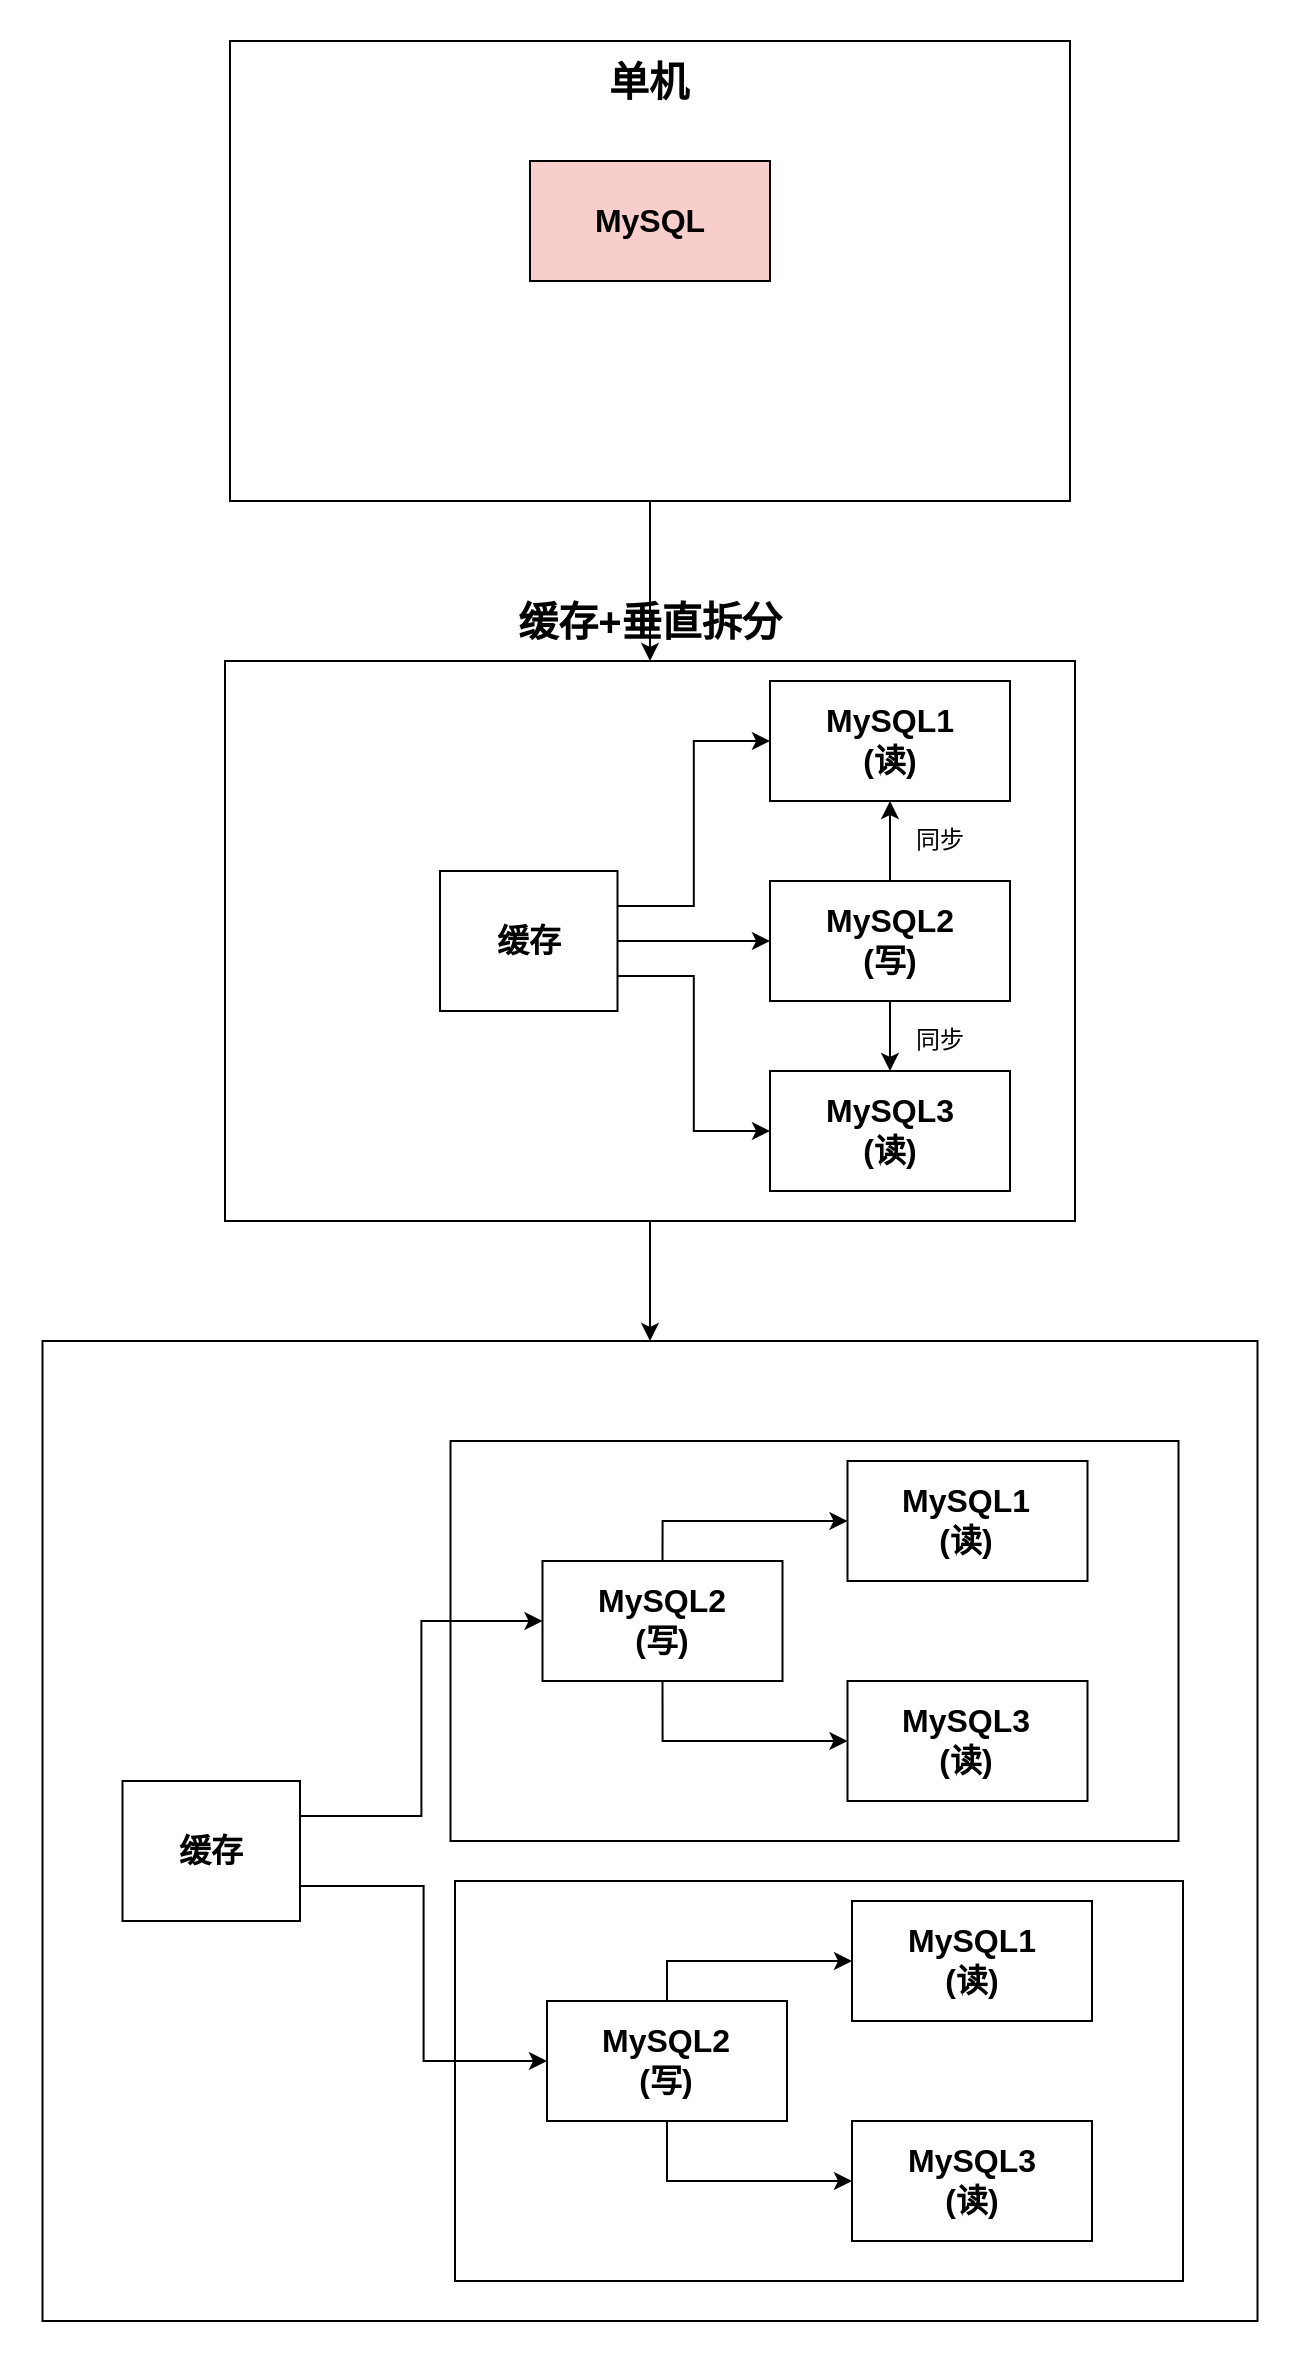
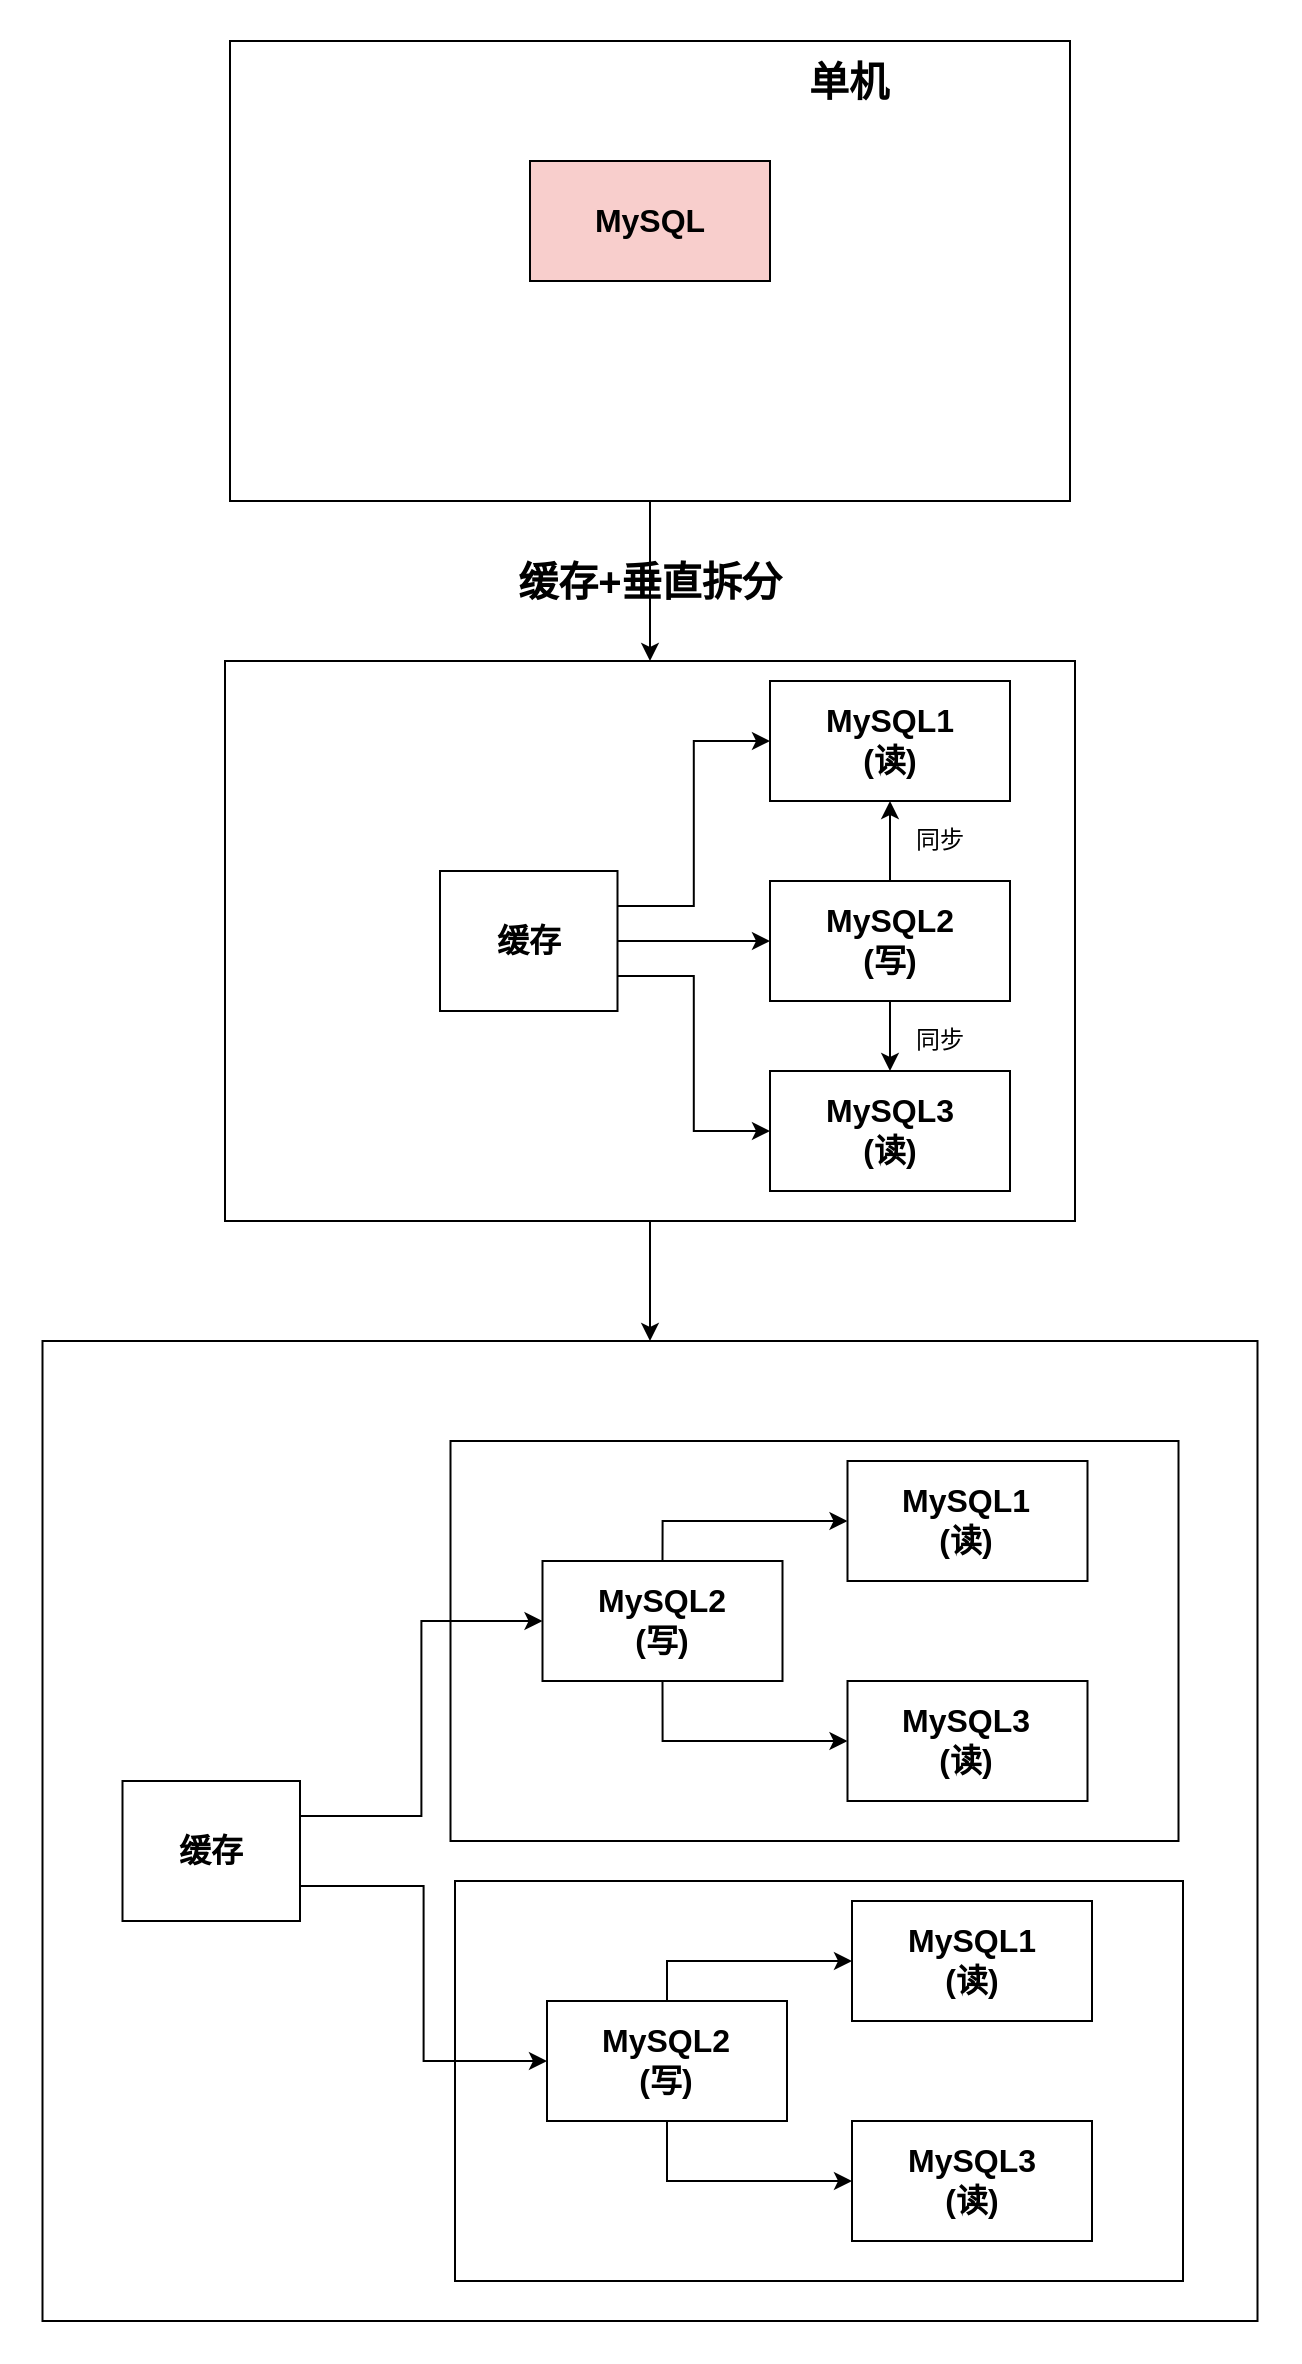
  <mxCell id="0" />
  <mxCell id="1" parent="0" />
  <mxCell id="2" style="edgeStyle=orthogonalEdgeStyle;rounded=0;orthogonalLoop=1;jettySize=auto;html=1;exitX=0.5;exitY=1;exitDx=0;exitDy=0;entryX=0.5;entryY=0;entryDx=0;entryDy=0;" edge="1" parent="1" source="3" target="20"><mxGeometry relative="1" as="geometry" /></mxCell>
  <mxCell id="3" value="" style="rounded=0;whiteSpace=wrap;html=1;" vertex="1" parent="1"><mxGeometry x="112" y="330" width="425" height="280" as="geometry" /></mxCell>
  <mxCell id="4" style="edgeStyle=orthogonalEdgeStyle;rounded=0;orthogonalLoop=1;jettySize=auto;html=1;exitX=0.5;exitY=1;exitDx=0;exitDy=0;" edge="1" parent="1" source="5" target="3"><mxGeometry relative="1" as="geometry" /></mxCell>
  <mxCell id="5" value="" style="rounded=0;whiteSpace=wrap;html=1;" vertex="1" parent="1"><mxGeometry x="114.5" y="20" width="420" height="230" as="geometry" /></mxCell>
  <mxCell id="6" value="&lt;b&gt;&lt;font style=&quot;font-size: 16px&quot;&gt;MySQL&lt;/font&gt;&lt;/b&gt;" style="rounded=0;whiteSpace=wrap;html=1;fillColor=#f8cecc;" vertex="1" parent="1"><mxGeometry x="264.5" y="80" width="120" height="60" as="geometry" /></mxCell>
- <mxCell id="7" value="&lt;b&gt;&lt;font style=&quot;font-size: 20px&quot;&gt;单机&lt;/font&gt;&lt;/b&gt;" style="text;html=1;strokeColor=none;fillColor=none;align=center;verticalAlign=middle;whiteSpace=wrap;rounded=0;" vertex="1" parent="1"><mxGeometry x="282" y="30" width="85" height="20" as="geometry" /></mxCell>
- <mxCell id="8" value="&lt;b&gt;&lt;font style=&quot;font-size: 20px&quot;&gt;缓存+垂直拆分&lt;/font&gt;&lt;/b&gt;" style="text;html=1;strokeColor=none;fillColor=none;align=center;verticalAlign=middle;whiteSpace=wrap;rounded=0;" vertex="1" parent="1"><mxGeometry x="240.75" y="300" width="167.5" height="20" as="geometry" /></mxCell>
+ <mxCell id="7" value="&lt;b&gt;&lt;font style=&quot;font-size: 20px&quot;&gt;单机&lt;/font&gt;&lt;/b&gt;" style="text;html=1;strokeColor=none;fillColor=none;align=center;verticalAlign=middle;whiteSpace=wrap;rounded=0;" vertex="1" parent="1"><mxGeometry x="382" y="30" width="85" height="20" as="geometry" /></mxCell>
+ <mxCell id="8" value="&lt;b&gt;&lt;font style=&quot;font-size: 20px&quot;&gt;缓存+垂直拆分&lt;/font&gt;&lt;/b&gt;" style="text;html=1;strokeColor=none;fillColor=none;align=center;verticalAlign=middle;whiteSpace=wrap;rounded=0;" vertex="1" parent="1"><mxGeometry x="240.75" y="280" width="167.5" height="20" as="geometry" /></mxCell>
  <mxCell id="9" value="" style="edgeStyle=orthogonalEdgeStyle;rounded=0;orthogonalLoop=1;jettySize=auto;html=1;" edge="1" parent="1" source="12" target="16"><mxGeometry relative="1" as="geometry" /></mxCell>
  <mxCell id="10" style="edgeStyle=orthogonalEdgeStyle;rounded=0;orthogonalLoop=1;jettySize=auto;html=1;exitX=1;exitY=0.25;exitDx=0;exitDy=0;entryX=0;entryY=0.5;entryDx=0;entryDy=0;" edge="1" parent="1" source="12" target="13"><mxGeometry relative="1" as="geometry" /></mxCell>
  <mxCell id="11" style="edgeStyle=orthogonalEdgeStyle;rounded=0;orthogonalLoop=1;jettySize=auto;html=1;exitX=1;exitY=0.75;exitDx=0;exitDy=0;entryX=0;entryY=0.5;entryDx=0;entryDy=0;" edge="1" parent="1" source="12" target="17"><mxGeometry relative="1" as="geometry" /></mxCell>
  <mxCell id="12" value="&lt;b&gt;&lt;font style=&quot;font-size: 16px&quot;&gt;缓存&lt;/font&gt;&lt;/b&gt;" style="rounded=0;whiteSpace=wrap;html=1;" vertex="1" parent="1"><mxGeometry x="219.5" y="435" width="88.75" height="70" as="geometry" /></mxCell>
  <mxCell id="13" value="&lt;b style=&quot;font-size: 16px&quot;&gt;MySQL1&lt;br&gt;(读)&lt;/b&gt;" style="rounded=0;whiteSpace=wrap;html=1;" vertex="1" parent="1"><mxGeometry x="384.5" y="340" width="120" height="60" as="geometry" /></mxCell>
  <mxCell id="14" style="edgeStyle=orthogonalEdgeStyle;rounded=0;orthogonalLoop=1;jettySize=auto;html=1;exitX=0.5;exitY=0;exitDx=0;exitDy=0;entryX=0.5;entryY=1;entryDx=0;entryDy=0;" edge="1" parent="1" source="16" target="13"><mxGeometry relative="1" as="geometry" /></mxCell>
  <mxCell id="15" style="edgeStyle=orthogonalEdgeStyle;rounded=0;orthogonalLoop=1;jettySize=auto;html=1;exitX=0.5;exitY=1;exitDx=0;exitDy=0;entryX=0.5;entryY=0;entryDx=0;entryDy=0;" edge="1" parent="1" source="16" target="17"><mxGeometry relative="1" as="geometry" /></mxCell>
  <mxCell id="16" value="&lt;b style=&quot;font-size: 16px&quot;&gt;MySQL2&lt;br&gt;(写)&lt;/b&gt;" style="rounded=0;whiteSpace=wrap;html=1;" vertex="1" parent="1"><mxGeometry x="384.5" y="440" width="120" height="60" as="geometry" /></mxCell>
  <mxCell id="17" value="&lt;b style=&quot;font-size: 16px&quot;&gt;MySQL3&lt;br&gt;(读)&lt;/b&gt;" style="rounded=0;whiteSpace=wrap;html=1;" vertex="1" parent="1"><mxGeometry x="384.5" y="535" width="120" height="60" as="geometry" /></mxCell>
  <mxCell id="18" value="同步" style="text;html=1;strokeColor=none;fillColor=none;align=center;verticalAlign=middle;whiteSpace=wrap;rounded=0;" vertex="1" parent="1"><mxGeometry x="449.5" y="410" width="40" height="20" as="geometry" /></mxCell>
  <mxCell id="19" value="同步" style="text;html=1;strokeColor=none;fillColor=none;align=center;verticalAlign=middle;whiteSpace=wrap;rounded=0;" vertex="1" parent="1"><mxGeometry x="449.5" y="510" width="40" height="20" as="geometry" /></mxCell>
  <mxCell id="20" value="" style="rounded=0;whiteSpace=wrap;html=1;" vertex="1" parent="1"><mxGeometry x="20.75" y="670" width="607.5" height="490" as="geometry" /></mxCell>
  <mxCell id="21" value="" style="rounded=0;whiteSpace=wrap;html=1;" vertex="1" parent="1"><mxGeometry x="224.75" y="720" width="364" height="200" as="geometry" /></mxCell>
  <mxCell id="22" style="edgeStyle=orthogonalEdgeStyle;rounded=0;orthogonalLoop=1;jettySize=auto;html=1;exitX=0.5;exitY=0;exitDx=0;exitDy=0;entryX=0;entryY=0.5;entryDx=0;entryDy=0;" edge="1" parent="1" source="24" target="25"><mxGeometry relative="1" as="geometry" /></mxCell>
  <mxCell id="23" style="edgeStyle=orthogonalEdgeStyle;rounded=0;orthogonalLoop=1;jettySize=auto;html=1;exitX=0.5;exitY=1;exitDx=0;exitDy=0;entryX=0;entryY=0.5;entryDx=0;entryDy=0;" edge="1" parent="1" source="24" target="26"><mxGeometry relative="1" as="geometry" /></mxCell>
  <mxCell id="24" value="&lt;b style=&quot;font-size: 16px&quot;&gt;MySQL2&lt;br&gt;(写)&lt;/b&gt;" style="rounded=0;whiteSpace=wrap;html=1;" vertex="1" parent="1"><mxGeometry x="270.75" y="780" width="120" height="60" as="geometry" /></mxCell>
  <mxCell id="25" value="&lt;b style=&quot;font-size: 16px&quot;&gt;MySQL1&lt;br&gt;(读)&lt;/b&gt;" style="rounded=0;whiteSpace=wrap;html=1;" vertex="1" parent="1"><mxGeometry x="423.25" y="730" width="120" height="60" as="geometry" /></mxCell>
  <mxCell id="26" value="&lt;b style=&quot;font-size: 16px&quot;&gt;MySQL3&lt;br&gt;(读)&lt;/b&gt;" style="rounded=0;whiteSpace=wrap;html=1;" vertex="1" parent="1"><mxGeometry x="423.25" y="840" width="120" height="60" as="geometry" /></mxCell>
  <mxCell id="27" value="" style="rounded=0;whiteSpace=wrap;html=1;" vertex="1" parent="1"><mxGeometry x="227" y="940" width="364" height="200" as="geometry" /></mxCell>
  <mxCell id="28" style="edgeStyle=orthogonalEdgeStyle;rounded=0;orthogonalLoop=1;jettySize=auto;html=1;exitX=0.5;exitY=0;exitDx=0;exitDy=0;entryX=0;entryY=0.5;entryDx=0;entryDy=0;" edge="1" parent="1" source="30" target="31"><mxGeometry relative="1" as="geometry" /></mxCell>
  <mxCell id="29" style="edgeStyle=orthogonalEdgeStyle;rounded=0;orthogonalLoop=1;jettySize=auto;html=1;exitX=0.5;exitY=1;exitDx=0;exitDy=0;entryX=0;entryY=0.5;entryDx=0;entryDy=0;" edge="1" parent="1" source="30" target="32"><mxGeometry relative="1" as="geometry" /></mxCell>
  <mxCell id="30" value="&lt;b style=&quot;font-size: 16px&quot;&gt;MySQL2&lt;br&gt;(写)&lt;/b&gt;" style="rounded=0;whiteSpace=wrap;html=1;" vertex="1" parent="1"><mxGeometry x="273" y="1000" width="120" height="60" as="geometry" /></mxCell>
  <mxCell id="31" value="&lt;b style=&quot;font-size: 16px&quot;&gt;MySQL1&lt;br&gt;(读)&lt;/b&gt;" style="rounded=0;whiteSpace=wrap;html=1;" vertex="1" parent="1"><mxGeometry x="425.5" y="950" width="120" height="60" as="geometry" /></mxCell>
  <mxCell id="32" value="&lt;b style=&quot;font-size: 16px&quot;&gt;MySQL3&lt;br&gt;(读)&lt;/b&gt;" style="rounded=0;whiteSpace=wrap;html=1;" vertex="1" parent="1"><mxGeometry x="425.5" y="1060" width="120" height="60" as="geometry" /></mxCell>
  <mxCell id="33" style="edgeStyle=orthogonalEdgeStyle;rounded=0;orthogonalLoop=1;jettySize=auto;html=1;exitX=1;exitY=0.25;exitDx=0;exitDy=0;entryX=0;entryY=0.5;entryDx=0;entryDy=0;" edge="1" parent="1" source="35" target="24"><mxGeometry relative="1" as="geometry" /></mxCell>
  <mxCell id="34" style="edgeStyle=orthogonalEdgeStyle;rounded=0;orthogonalLoop=1;jettySize=auto;html=1;exitX=1;exitY=0.75;exitDx=0;exitDy=0;entryX=0;entryY=0.5;entryDx=0;entryDy=0;" edge="1" parent="1" source="35" target="30"><mxGeometry relative="1" as="geometry" /></mxCell>
  <mxCell id="35" value="&lt;b&gt;&lt;font style=&quot;font-size: 16px&quot;&gt;缓存&lt;/font&gt;&lt;/b&gt;" style="rounded=0;whiteSpace=wrap;html=1;" vertex="1" parent="1"><mxGeometry x="60.75" y="890" width="88.75" height="70" as="geometry" /></mxCell>
